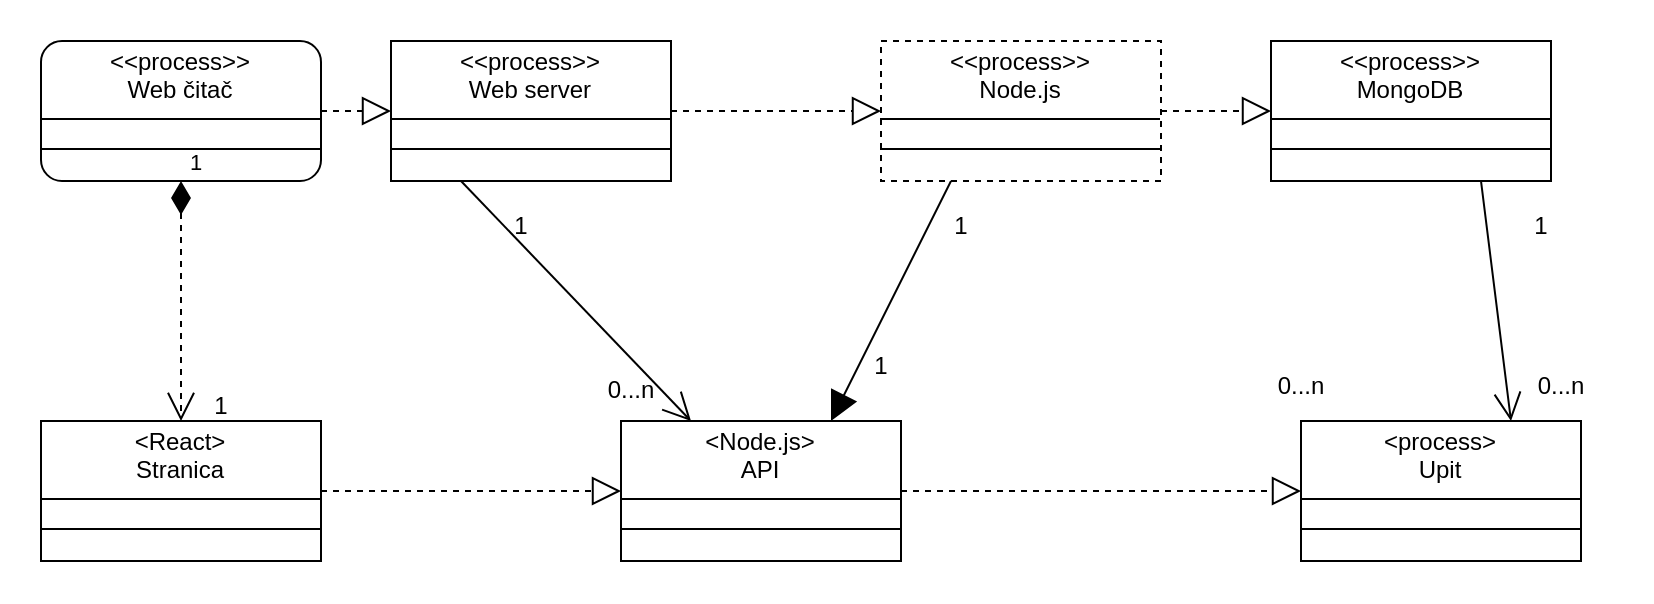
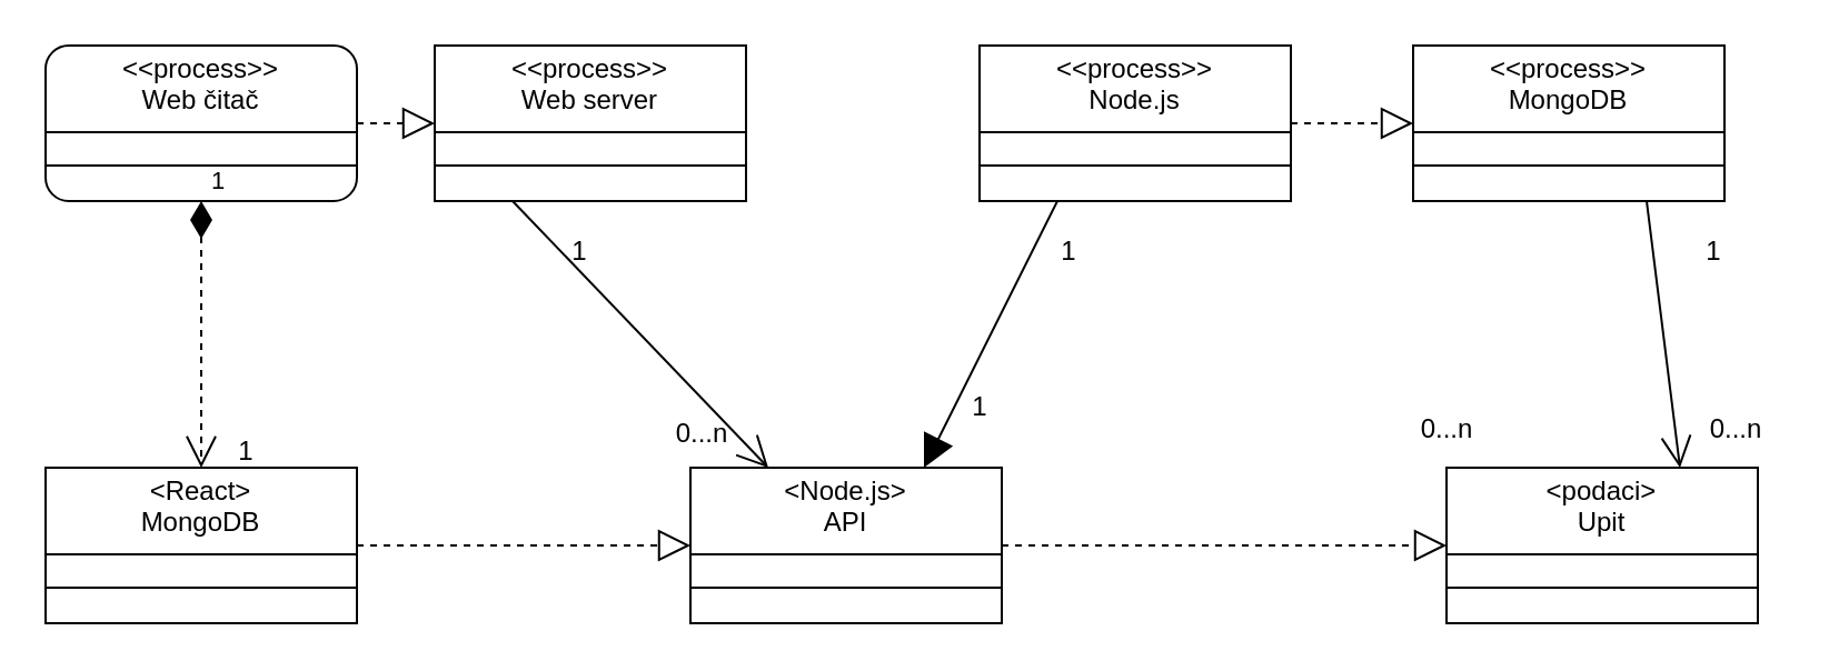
  <mxCell id="0" />
  <mxCell id="1" parent="0" />
  <mxCell id="2" value="&lt;p style=&quot;margin:0px;margin-top:4px;text-align:center;&quot;&gt;&amp;lt;&amp;lt;process&amp;gt;&amp;gt;&lt;br&gt;Web čitač&lt;/p&gt;&lt;hr size=&quot;1&quot; style=&quot;border-style:solid;&quot;&gt;&lt;div style=&quot;height:2px;&quot;&gt;&lt;/div&gt;&lt;hr size=&quot;1&quot; style=&quot;border-style:solid;&quot;&gt;&lt;div style=&quot;height:2px;&quot;&gt;&lt;/div&gt;" style="verticalAlign=top;align=left;overflow=fill;html=1;whiteSpace=wrap;rounded=1;" vertex="1" parent="1"><mxGeometry x="20" y="20" width="140" height="70" as="geometry" /></mxCell>
  <mxCell id="3" value="&lt;p style=&quot;margin:0px;margin-top:4px;text-align:center;&quot;&gt;&amp;lt;&amp;lt;process&amp;gt;&amp;gt;&lt;br&gt;Web server&lt;/p&gt;&lt;hr size=&quot;1&quot; style=&quot;border-style:solid;&quot;&gt;&lt;div style=&quot;height:2px;&quot;&gt;&lt;/div&gt;&lt;hr size=&quot;1&quot; style=&quot;border-style:solid;&quot;&gt;&lt;div style=&quot;height:2px;&quot;&gt;&lt;/div&gt;" style="verticalAlign=top;align=left;overflow=fill;html=1;whiteSpace=wrap;" vertex="1" parent="1"><mxGeometry x="195" y="20" width="140" height="70" as="geometry" /></mxCell>
- <mxCell id="4" value="&lt;p style=&quot;margin:0px;margin-top:4px;text-align:center;&quot;&gt;&amp;lt;&amp;lt;process&amp;gt;&amp;gt;&lt;br&gt;Node.js&lt;/p&gt;&lt;hr size=&quot;1&quot; style=&quot;border-style:solid;&quot;&gt;&lt;div style=&quot;height:2px;&quot;&gt;&lt;/div&gt;&lt;hr size=&quot;1&quot; style=&quot;border-style:solid;&quot;&gt;&lt;div style=&quot;height:2px;&quot;&gt;&lt;/div&gt;" style="verticalAlign=top;align=left;overflow=fill;html=1;whiteSpace=wrap;dashed=1;" vertex="1" parent="1"><mxGeometry x="440" y="20" width="140" height="70" as="geometry" /></mxCell>
+ <mxCell id="4" value="&lt;p style=&quot;margin:0px;margin-top:4px;text-align:center;&quot;&gt;&amp;lt;&amp;lt;process&amp;gt;&amp;gt;&lt;br&gt;Node.js&lt;/p&gt;&lt;hr size=&quot;1&quot; style=&quot;border-style:solid;&quot;&gt;&lt;div style=&quot;height:2px;&quot;&gt;&lt;/div&gt;&lt;hr size=&quot;1&quot; style=&quot;border-style:solid;&quot;&gt;&lt;div style=&quot;height:2px;&quot;&gt;&lt;/div&gt;" style="verticalAlign=top;align=left;overflow=fill;html=1;whiteSpace=wrap;" vertex="1" parent="1"><mxGeometry x="440" y="20" width="140" height="70" as="geometry" /></mxCell>
  <mxCell id="5" value="&lt;p style=&quot;margin:0px;margin-top:4px;text-align:center;&quot;&gt;&amp;lt;&amp;lt;process&amp;gt;&amp;gt;&lt;br&gt;MongoDB&lt;/p&gt;&lt;hr size=&quot;1&quot; style=&quot;border-style:solid;&quot;&gt;&lt;div style=&quot;height:2px;&quot;&gt;&lt;/div&gt;&lt;hr size=&quot;1&quot; style=&quot;border-style:solid;&quot;&gt;&lt;div style=&quot;height:2px;&quot;&gt;&lt;/div&gt;" style="verticalAlign=top;align=left;overflow=fill;html=1;whiteSpace=wrap;" vertex="1" parent="1"><mxGeometry x="635" y="20" width="140" height="70" as="geometry" /></mxCell>
- <mxCell id="6" value="&lt;p style=&quot;margin:0px;margin-top:4px;text-align:center;&quot;&gt;&amp;lt;React&amp;gt;&lt;br&gt;Stranica&lt;/p&gt;&lt;hr size=&quot;1&quot; style=&quot;border-style:solid;&quot;&gt;&lt;div style=&quot;height:2px;&quot;&gt;&lt;/div&gt;&lt;hr size=&quot;1&quot; style=&quot;border-style:solid;&quot;&gt;&lt;div style=&quot;height:2px;&quot;&gt;&lt;/div&gt;" style="verticalAlign=top;align=left;overflow=fill;html=1;whiteSpace=wrap;" vertex="1" parent="1"><mxGeometry x="20" y="210" width="140" height="70" as="geometry" /></mxCell>
+ <mxCell id="6" value="&lt;p style=&quot;margin:0px;margin-top:4px;text-align:center;&quot;&gt;&amp;lt;React&amp;gt;&lt;br&gt;MongoDB&lt;/p&gt;&lt;hr size=&quot;1&quot; style=&quot;border-style:solid;&quot;&gt;&lt;div style=&quot;height:2px;&quot;&gt;&lt;/div&gt;&lt;hr size=&quot;1&quot; style=&quot;border-style:solid;&quot;&gt;&lt;div style=&quot;height:2px;&quot;&gt;&lt;/div&gt;" style="verticalAlign=top;align=left;overflow=fill;html=1;whiteSpace=wrap;" vertex="1" parent="1"><mxGeometry x="20" y="210" width="140" height="70" as="geometry" /></mxCell>
  <mxCell id="7" value="&lt;p style=&quot;margin:0px;margin-top:4px;text-align:center;&quot;&gt;&amp;lt;Node.js&amp;gt;&lt;br&gt;API&lt;/p&gt;&lt;hr size=&quot;1&quot; style=&quot;border-style:solid;&quot;&gt;&lt;div style=&quot;height:2px;&quot;&gt;&lt;/div&gt;&lt;hr size=&quot;1&quot; style=&quot;border-style:solid;&quot;&gt;&lt;div style=&quot;height:2px;&quot;&gt;&lt;/div&gt;" style="verticalAlign=top;align=left;overflow=fill;html=1;whiteSpace=wrap;" vertex="1" parent="1"><mxGeometry x="310" y="210" width="140" height="70" as="geometry" /></mxCell>
- <mxCell id="8" value="&lt;p style=&quot;margin:0px;margin-top:4px;text-align:center;&quot;&gt;&amp;lt;process&amp;gt;&lt;br&gt;Upit&lt;/p&gt;&lt;hr size=&quot;1&quot; style=&quot;border-style:solid;&quot;&gt;&lt;div style=&quot;height:2px;&quot;&gt;&lt;/div&gt;&lt;hr size=&quot;1&quot; style=&quot;border-style:solid;&quot;&gt;&lt;div style=&quot;height:2px;&quot;&gt;&lt;/div&gt;" style="verticalAlign=top;align=left;overflow=fill;html=1;whiteSpace=wrap;" vertex="1" parent="1"><mxGeometry x="650" y="210" width="140" height="70" as="geometry" /></mxCell>
+ <mxCell id="8" value="&lt;p style=&quot;margin:0px;margin-top:4px;text-align:center;&quot;&gt;&amp;lt;podaci&amp;gt;&lt;br&gt;Upit&lt;/p&gt;&lt;hr size=&quot;1&quot; style=&quot;border-style:solid;&quot;&gt;&lt;div style=&quot;height:2px;&quot;&gt;&lt;/div&gt;&lt;hr size=&quot;1&quot; style=&quot;border-style:solid;&quot;&gt;&lt;div style=&quot;height:2px;&quot;&gt;&lt;/div&gt;" style="verticalAlign=top;align=left;overflow=fill;html=1;whiteSpace=wrap;" vertex="1" parent="1"><mxGeometry x="650" y="210" width="140" height="70" as="geometry" /></mxCell>
  <mxCell id="9" value="" style="endArrow=block;dashed=1;endFill=0;endSize=12;html=1;rounded=0;exitX=1;exitY=0.5;exitDx=0;exitDy=0;entryX=0;entryY=0.5;entryDx=0;entryDy=0;" edge="1" parent="1" source="2" target="3"><mxGeometry width="160" relative="1" as="geometry"><mxPoint x="310" y="170" as="sourcePoint" /><mxPoint x="470" y="170" as="targetPoint" /></mxGeometry></mxCell>
- <mxCell id="10" value="" style="endArrow=block;dashed=1;endFill=0;endSize=12;html=1;rounded=0;exitX=1;exitY=0.5;exitDx=0;exitDy=0;entryX=0;entryY=0.5;entryDx=0;entryDy=0;" edge="1" parent="1" source="3" target="4"><mxGeometry width="160" relative="1" as="geometry"><mxPoint x="310" y="170" as="sourcePoint" /><mxPoint x="470" y="170" as="targetPoint" /></mxGeometry></mxCell>
  <mxCell id="11" value="" style="endArrow=block;dashed=1;endFill=0;endSize=12;html=1;rounded=0;exitX=1;exitY=0.5;exitDx=0;exitDy=0;entryX=0;entryY=0.5;entryDx=0;entryDy=0;" edge="1" parent="1" source="4" target="5"><mxGeometry width="160" relative="1" as="geometry"><mxPoint x="310" y="170" as="sourcePoint" /><mxPoint x="470" y="170" as="targetPoint" /></mxGeometry></mxCell>
  <mxCell id="12" value="" style="endArrow=block;dashed=1;endFill=0;endSize=12;html=1;rounded=0;exitX=1;exitY=0.5;exitDx=0;exitDy=0;entryX=0;entryY=0.5;entryDx=0;entryDy=0;" edge="1" parent="1" source="6" target="7"><mxGeometry width="160" relative="1" as="geometry"><mxPoint x="310" y="170" as="sourcePoint" /><mxPoint x="470" y="170" as="targetPoint" /></mxGeometry></mxCell>
  <mxCell id="13" value="" style="endArrow=block;dashed=1;endFill=0;endSize=12;html=1;rounded=0;exitX=1;exitY=0.5;exitDx=0;exitDy=0;entryX=0;entryY=0.5;entryDx=0;entryDy=0;" edge="1" parent="1" source="7" target="8"><mxGeometry width="160" relative="1" as="geometry"><mxPoint x="310" y="170" as="sourcePoint" /><mxPoint x="470" y="170" as="targetPoint" /></mxGeometry></mxCell>
  <mxCell id="14" value="1" style="endArrow=open;html=1;endSize=12;startArrow=diamondThin;startSize=14;startFill=1;edgeStyle=orthogonalEdgeStyle;align=left;verticalAlign=bottom;rounded=0;exitX=0.5;exitY=1;exitDx=0;exitDy=0;entryX=0.5;entryY=0;entryDx=0;entryDy=0;dashed=1;" edge="1" parent="1" source="2" target="6"><mxGeometry x="-1" y="3" relative="1" as="geometry"><mxPoint x="310" y="30" as="sourcePoint" /><mxPoint x="470" y="30" as="targetPoint" /></mxGeometry></mxCell>
  <mxCell id="15" value="1" style="text;html=1;align=center;verticalAlign=middle;resizable=0;points=[];autosize=1;strokeColor=none;fillColor=none;" vertex="1" parent="1"><mxGeometry x="95" y="188" width="30" height="30" as="geometry" /></mxCell>
  <mxCell id="16" value="" style="endArrow=open;endFill=1;endSize=12;html=1;rounded=0;exitX=0.25;exitY=1;exitDx=0;exitDy=0;entryX=0.25;entryY=0;entryDx=0;entryDy=0;" edge="1" parent="1" source="3" target="7"><mxGeometry width="160" relative="1" as="geometry"><mxPoint x="260" y="160" as="sourcePoint" /><mxPoint x="470" y="30" as="targetPoint" /></mxGeometry></mxCell>
  <mxCell id="17" value="1" style="text;html=1;align=center;verticalAlign=middle;resizable=0;points=[];autosize=1;strokeColor=none;fillColor=none;" vertex="1" parent="1"><mxGeometry x="245" y="98" width="30" height="30" as="geometry" /></mxCell>
  <mxCell id="18" value="0...n" style="text;html=1;align=center;verticalAlign=middle;resizable=0;points=[];autosize=1;strokeColor=none;fillColor=none;rotation=0;" vertex="1" parent="1"><mxGeometry x="290" y="180" width="50" height="30" as="geometry" /></mxCell>
  <mxCell id="19" value="" style="endArrow=block;endFill=1;endSize=12;html=1;rounded=0;entryX=0.75;entryY=0;entryDx=0;entryDy=0;exitX=0.25;exitY=1;exitDx=0;exitDy=0;" edge="1" parent="1" source="4" target="7"><mxGeometry width="160" relative="1" as="geometry"><mxPoint x="545" y="90" as="sourcePoint" /><mxPoint x="470" y="30" as="targetPoint" /></mxGeometry></mxCell>
  <mxCell id="20" value="1" style="text;html=1;align=center;verticalAlign=middle;resizable=0;points=[];autosize=1;strokeColor=none;fillColor=none;" vertex="1" parent="1"><mxGeometry x="465" y="98" width="30" height="30" as="geometry" /></mxCell>
  <mxCell id="21" value="1" style="text;html=1;align=center;verticalAlign=middle;resizable=0;points=[];autosize=1;strokeColor=none;fillColor=none;" vertex="1" parent="1"><mxGeometry x="425" y="168" width="30" height="30" as="geometry" /></mxCell>
  <mxCell id="22" value="0...n" style="text;html=1;align=center;verticalAlign=middle;resizable=0;points=[];autosize=1;strokeColor=none;fillColor=none;" vertex="1" parent="1"><mxGeometry x="625" y="178" width="50" height="30" as="geometry" /></mxCell>
  <mxCell id="23" value="" style="endArrow=open;endFill=1;endSize=12;html=1;rounded=0;exitX=0.75;exitY=1;exitDx=0;exitDy=0;entryX=0.75;entryY=0;entryDx=0;entryDy=0;" edge="1" parent="1" source="5" target="8"><mxGeometry width="160" relative="1" as="geometry"><mxPoint x="675" y="130" as="sourcePoint" /><mxPoint x="835" y="130" as="targetPoint" /></mxGeometry></mxCell>
  <mxCell id="24" value="1" style="text;html=1;align=center;verticalAlign=middle;resizable=0;points=[];autosize=1;strokeColor=none;fillColor=none;" vertex="1" parent="1"><mxGeometry x="755" y="98" width="30" height="30" as="geometry" /></mxCell>
  <mxCell id="25" value="0...n" style="text;html=1;align=center;verticalAlign=middle;resizable=0;points=[];autosize=1;strokeColor=none;fillColor=none;" vertex="1" parent="1"><mxGeometry x="755" y="178" width="50" height="30" as="geometry" /></mxCell>
